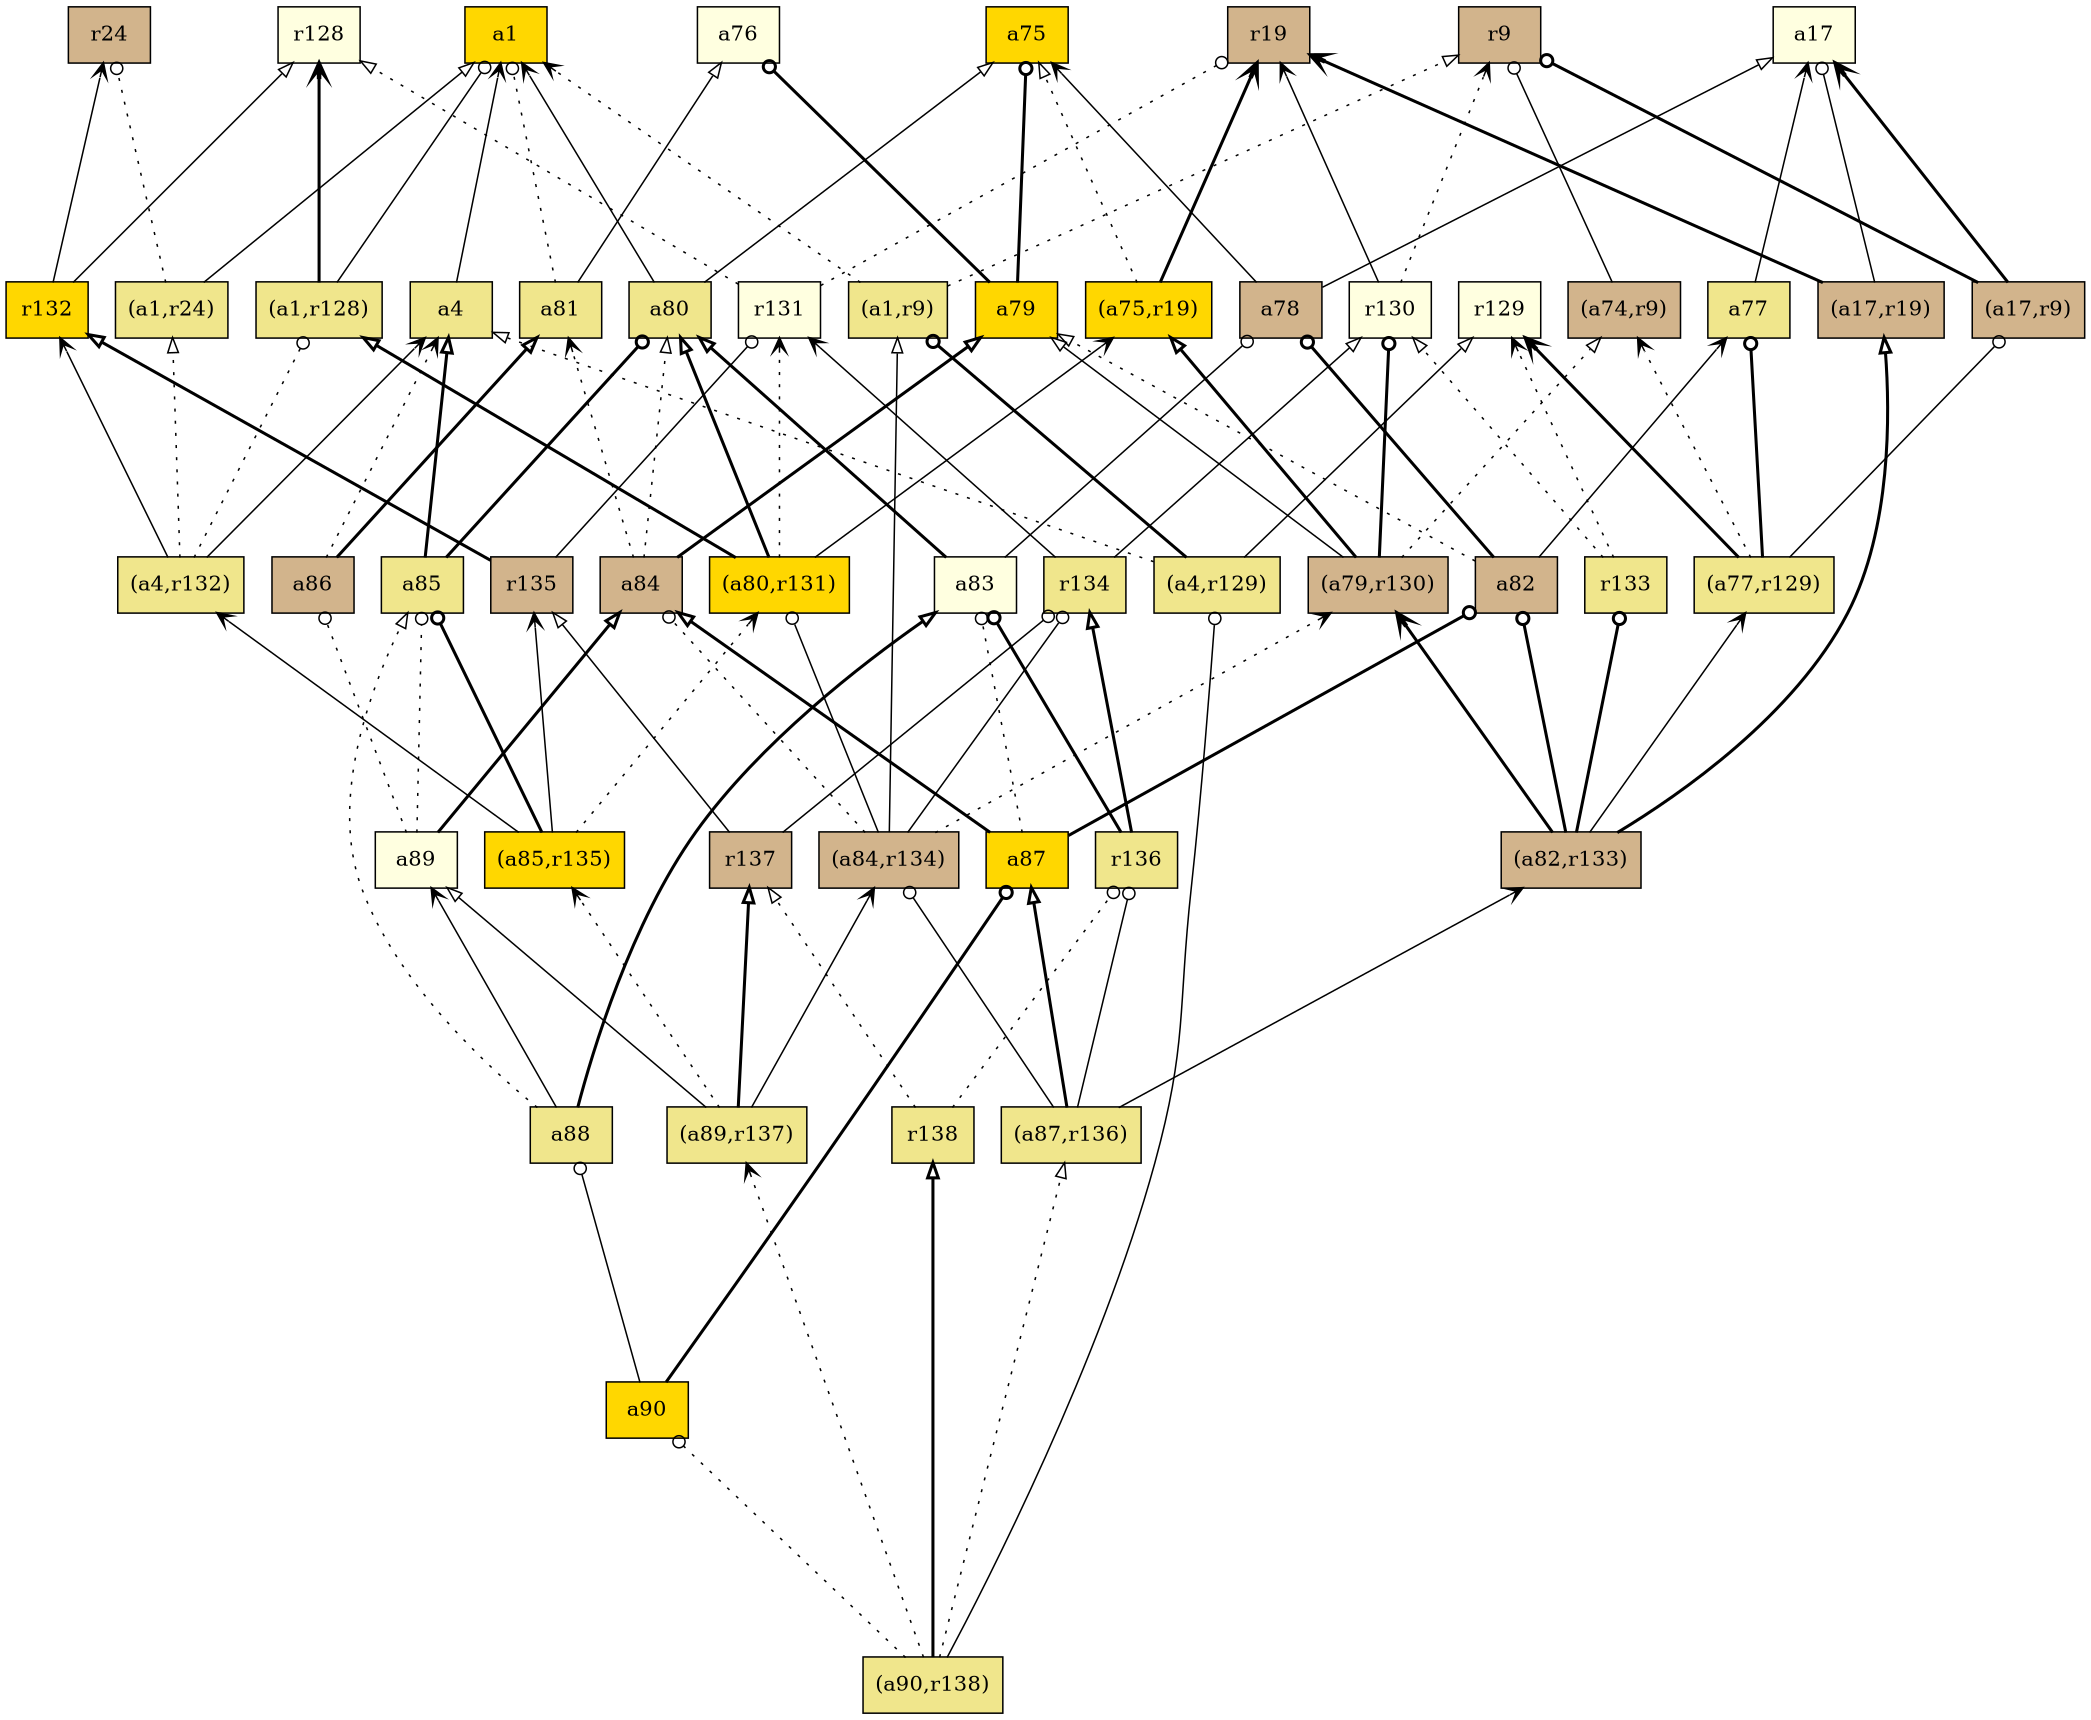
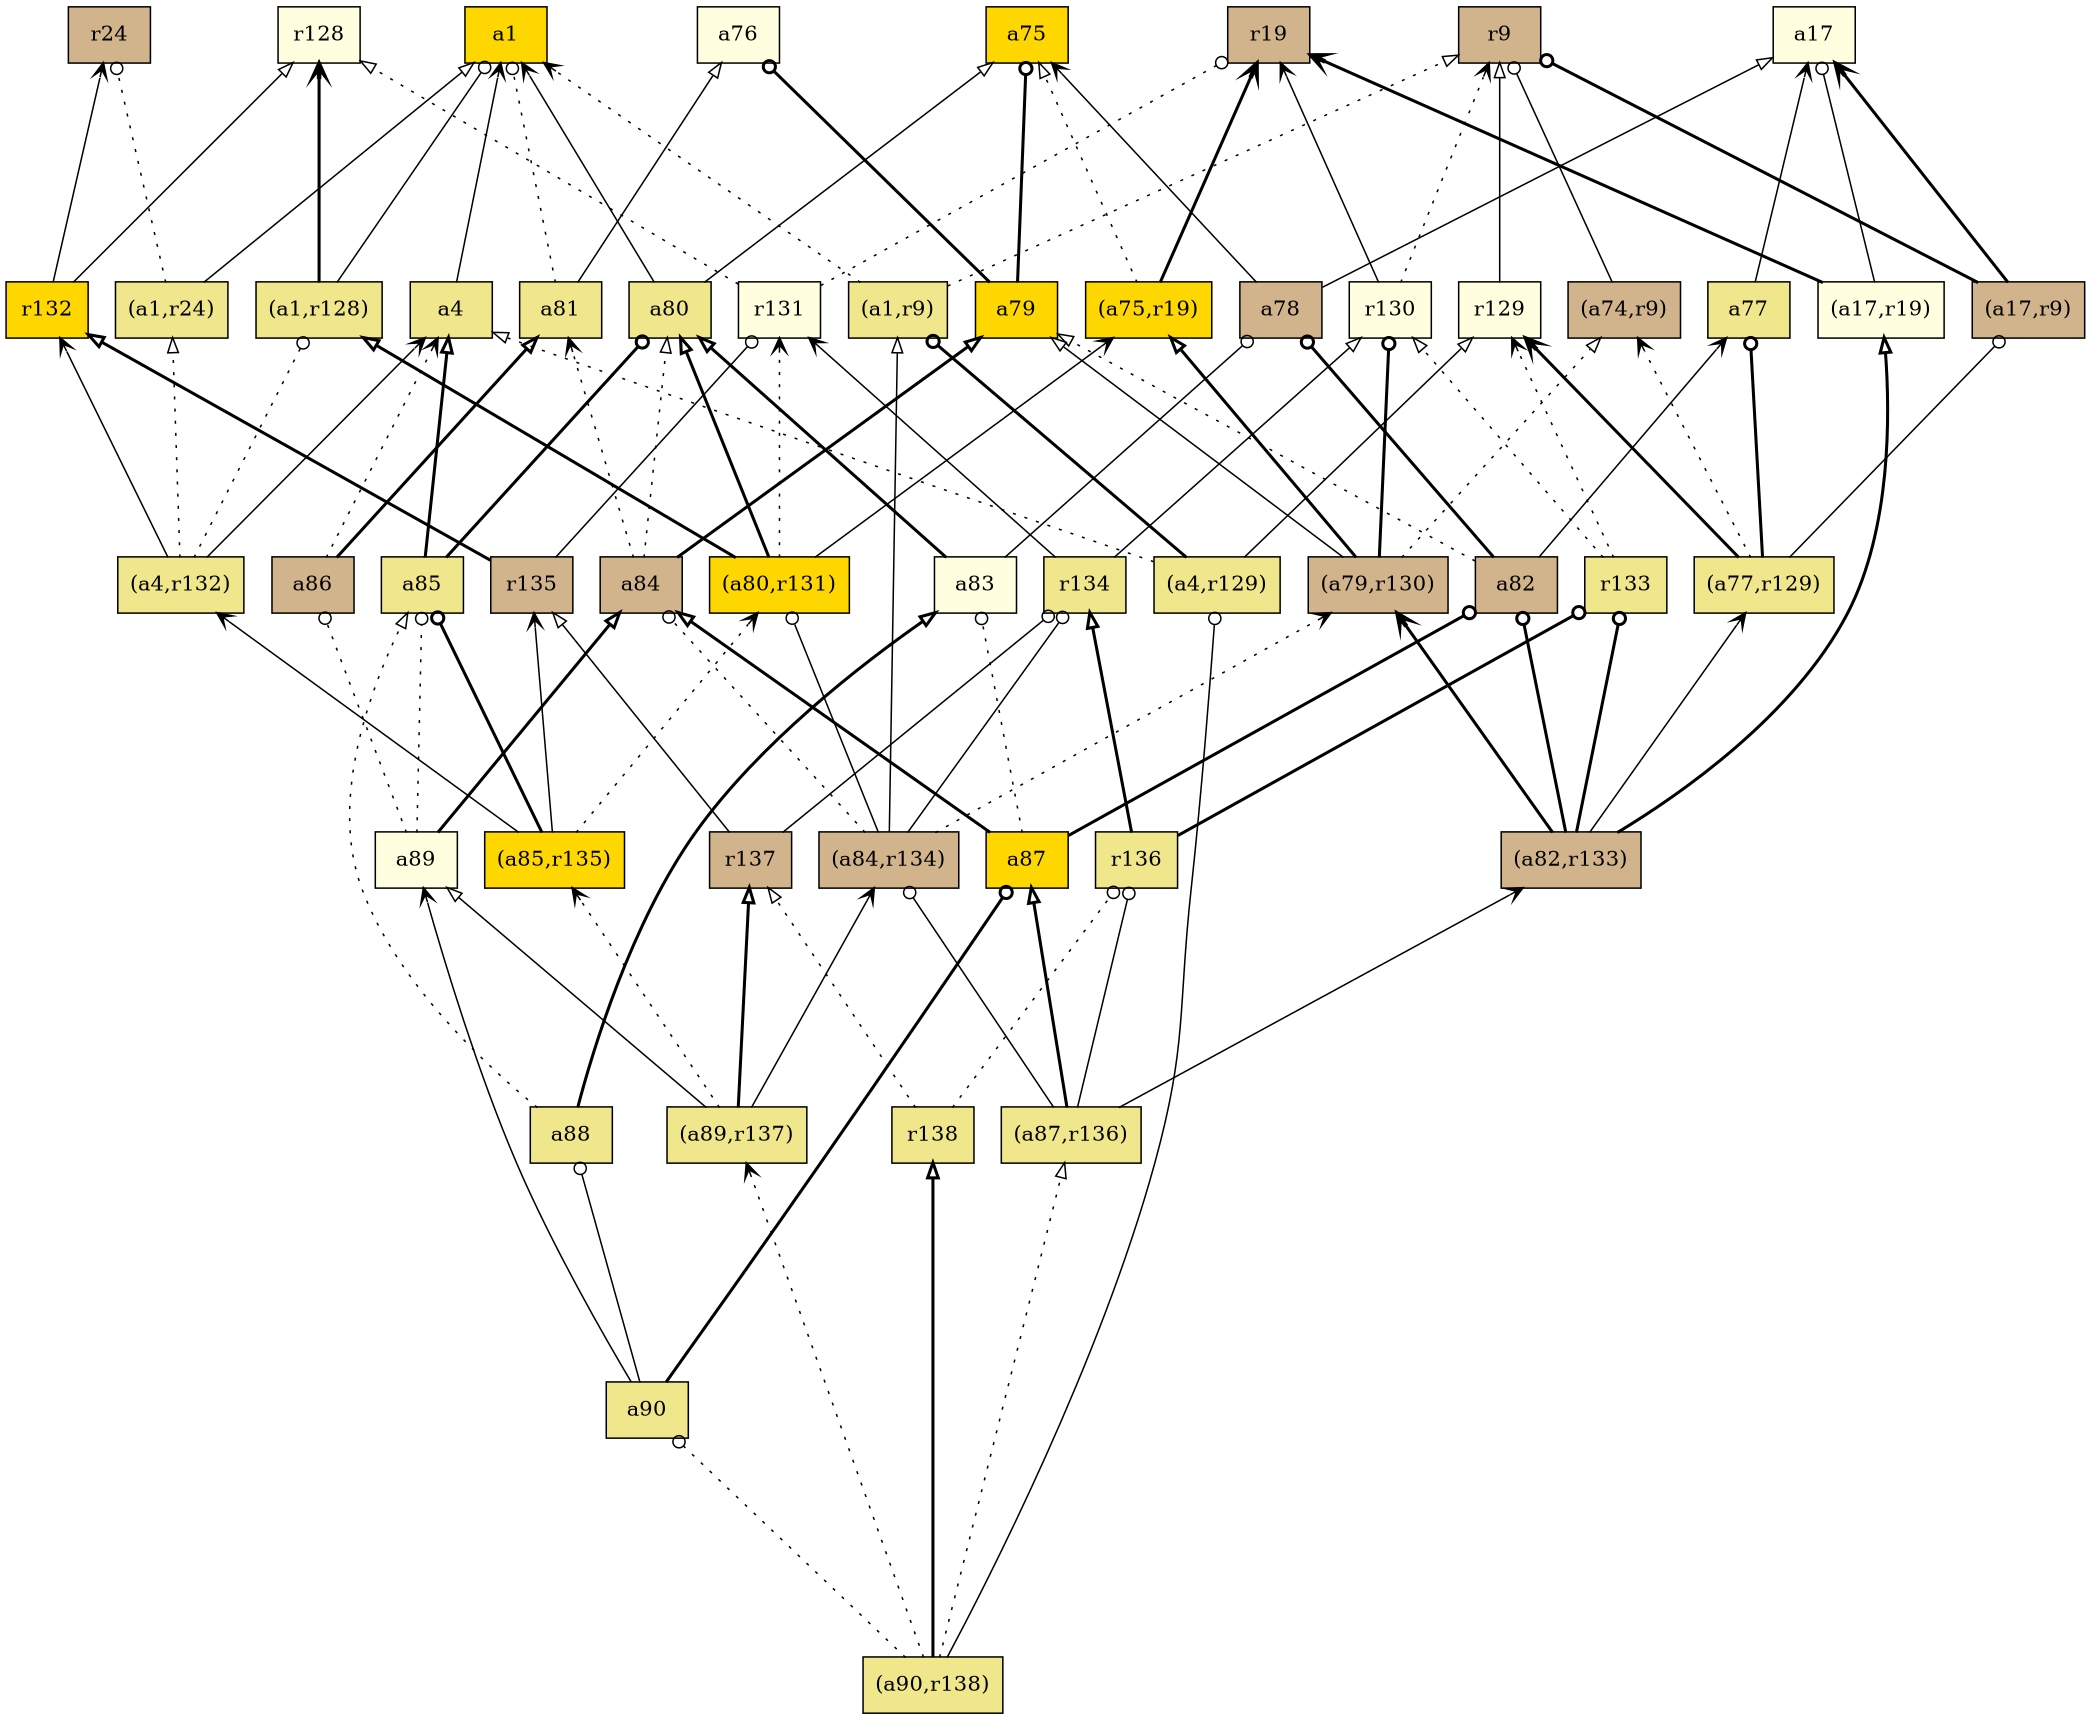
  digraph {
    rankdir=BT
    ranksep=2.0
    node [fillcolor=khaki shape=record style=filled]
    edge [arrowhead=onormal style=solid]
    n1 [fillcolor=lightyellow label="{r131}"]
    n2 [fillcolor=lightyellow label="{r128}"]
    n3 [fillcolor=tan label="{r19}"]
    n4 [label="{(a1,r9)}"]
    n5 [fillcolor=tan label="{r9}"]
    n6 [fillcolor=gold label="{a1}"]
    n7 [label="{r138}"]
    n8 [label="{r136}"]
    n9 [fillcolor=tan label="{r137}"]
    n10 [label="{r133}"]
    n11 [label="{r134}"]
    n12 [fillcolor=tan label="{r135}"]
    n13 [fillcolor=gold label="{a79}"]
    n14 [fillcolor=gold label="{a75}"]
    n15 [fillcolor=lightyellow label="{a76}"]
-   n16 [fillcolor=tan label="{(a17,r19)}"]
+   n16 [fillcolor=lightyellow label="{(a17,r19)}"]
    n17 [fillcolor=lightyellow label="{a17}"]
    n18 [fillcolor=gold label="{r132}"]
    n19 [fillcolor=tan label="{r24}"]
    n20 [fillcolor=tan label="{(a74,r9)}"]
    n21 [label="{(a1,r128)}"]
    n22 [fillcolor=tan label="{(a82,r133)}"]
    n23 [fillcolor=tan label="{(a79,r130)}"]
    n24 [fillcolor=tan label="{a82}"]
    n25 [label="{(a77,r129)}"]
    n26 [fillcolor=gold label="{(a75,r19)}"]
    n27 [fillcolor=lightyellow label="{r130}"]
    n28 [label="{a77}"]
    n29 [fillcolor=tan label="{a78}"]
    n30 [fillcolor=lightyellow label="{r129}"]
    n31 [fillcolor=tan label="{(a17,r9)}"]
    n32 [fillcolor=gold label="{a87}"]
    n33 [fillcolor=tan label="{a84}"]
    n34 [fillcolor=lightyellow label="{a83}"]
    n35 [label="{a81}"]
    n36 [label="{a80}"]
    n37 [fillcolor=tan label="{a86}"]
    n38 [label="{a4}"]
    n39 [fillcolor=tan label="{(a84,r134)}"]
    n40 [fillcolor=gold label="{(a80,r131)}"]
    n41 [label="{(a90,r138)}"]
    n42 [label="{(a89,r137)}"]
-   n43 [fillcolor=gold label="{a90}"]
+   n43 [label="{a90}"]
    n44 [label="{(a87,r136)}"]
    n45 [label="{(a4,r129)}"]
    n46 [fillcolor=lightyellow label="{a89}"]
    n47 [fillcolor=gold label="{(a85,r135)}"]
    n48 [label="{a88}"]
    n49 [label="{a85}"]
    n50 [label="{(a4,r132)}"]
    n51 [label="{(a1,r24)}"]
    n1 -> n2 [style=dotted]
    n1 -> n3 [arrowhead=odot style=dotted]
    n4 -> n5 [style=dotted]
    n4 -> n6 [arrowhead=vee style=dotted]
    n7 -> n8 [arrowhead=odot style=dotted]
    n7 -> n9 [style=dotted]
-   n8 -> n34 [arrowhead=odot style=bold]
+   n8 -> n10 [arrowhead=odot style=bold]
    n8 -> n11 [style=bold]
    n9 -> n11 [arrowhead=odot]
    n9 -> n12
    n10 -> n27 [style=dotted]
    n10 -> n30 [arrowhead=vee style=dotted]
    n11 -> n1 [arrowhead=vee]
    n11 -> n27
    n12 -> n1 [arrowhead=odot]
    n12 -> n18 [style=bold]
    n13 -> n14 [arrowhead=odot style=bold]
    n13 -> n15 [arrowhead=odot style=bold]
    n16 -> n3 [arrowhead=vee style=bold]
    n16 -> n17 [arrowhead=odot]
    n18 -> n2
    n18 -> n19 [arrowhead=vee]
    n20 -> n5 [arrowhead=odot]
    n21 -> n2 [arrowhead=vee style=bold]
    n21 -> n6 [arrowhead=odot]
    n22 -> n10 [arrowhead=odot style=bold]
    n22 -> n16 [style=bold]
    n22 -> n23 [arrowhead=vee style=bold]
    n22 -> n24 [arrowhead=odot style=bold]
    n22 -> n25 [arrowhead=vee]
    n23 -> n13
    n23 -> n20 [style=dotted]
    n23 -> n26 [style=bold]
    n23 -> n27 [arrowhead=odot style=bold]
    n24 -> n13 [style=dotted]
    n24 -> n28 [arrowhead=vee]
    n24 -> n29 [arrowhead=odot style=bold]
    n25 -> n20 [arrowhead=vee style=dotted]
    n25 -> n28 [arrowhead=odot style=bold]
    n25 -> n30 [arrowhead=vee style=bold]
    n25 -> n31 [arrowhead=odot]
    n26 -> n3 [arrowhead=vee style=bold]
    n26 -> n14 [style=dotted]
    n27 -> n3 [arrowhead=vee]
    n27 -> n5 [arrowhead=vee style=dotted]
    n28 -> n17 [arrowhead=vee]
    n29 -> n14 [arrowhead=vee]
    n29 -> n17
+   n30 -> n5
    n31 -> n5 [arrowhead=odot style=bold]
    n31 -> n17 [arrowhead=vee style=bold]
    n32 -> n24 [arrowhead=odot style=bold]
    n32 -> n33 [style=bold]
    n32 -> n34 [arrowhead=odot style=dotted]
    n33 -> n13 [style=bold]
    n33 -> n35 [arrowhead=vee style=dotted]
    n33 -> n36 [style=dotted]
    n34 -> n29 [arrowhead=odot]
    n34 -> n36 [style=bold]
    n35 -> n6 [arrowhead=odot style=dotted]
    n35 -> n15
    n36 -> n6 [arrowhead=vee]
    n36 -> n14
    n37 -> n35 [style=bold]
    n37 -> n38 [arrowhead=vee style=dotted]
    n38 -> n6 [arrowhead=vee]
    n39 -> n4
    n39 -> n11 [arrowhead=odot]
    n39 -> n23 [arrowhead=vee style=dotted]
    n39 -> n33 [arrowhead=odot style=dotted]
    n39 -> n40 [arrowhead=odot]
    n40 -> n1 [arrowhead=vee style=dotted]
    n40 -> n21 [style=bold]
    n40 -> n26 [arrowhead=vee]
    n40 -> n36 [style=bold]
    n41 -> n7 [style=bold]
    n41 -> n42 [arrowhead=vee style=dotted]
    n41 -> n43 [arrowhead=odot style=dotted]
    n41 -> n44 [style=dotted]
    n41 -> n45 [arrowhead=odot]
    n42 -> n9 [style=bold]
    n42 -> n39 [arrowhead=vee]
    n42 -> n46
    n42 -> n47 [arrowhead=vee style=dotted]
    n43 -> n32 [arrowhead=odot style=bold]
-   n48 -> n46 [arrowhead=vee]
+   n43 -> n46 [arrowhead=vee]
    n43 -> n48 [arrowhead=odot]
    n44 -> n8 [arrowhead=odot]
    n44 -> n22 [arrowhead=vee]
    n44 -> n32 [style=bold]
    n44 -> n39 [arrowhead=odot]
    n45 -> n4 [arrowhead=odot style=bold]
    n45 -> n30
    n45 -> n38 [style=dotted]
    n46 -> n33 [style=bold]
    n46 -> n37 [arrowhead=odot style=dotted]
    n46 -> n49 [arrowhead=odot style=dotted]
    n47 -> n12 [arrowhead=vee]
    n47 -> n40 [arrowhead=vee style=dotted]
    n47 -> n49 [arrowhead=odot style=bold]
    n47 -> n50 [arrowhead=vee]
    n48 -> n34 [style=bold]
    n48 -> n49 [style=dotted]
    n49 -> n36 [arrowhead=odot style=bold]
    n49 -> n38 [style=bold]
    n50 -> n18 [arrowhead=vee]
    n50 -> n21 [arrowhead=odot style=dotted]
    n50 -> n38 [arrowhead=vee]
    n50 -> n51 [style=dotted]
    n51 -> n6
    n51 -> n19 [arrowhead=odot style=dotted]
  }
